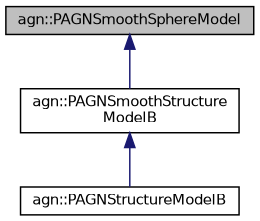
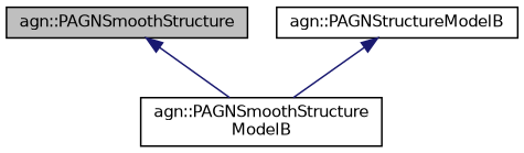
  digraph {
    node [color=black fillcolor=white fontname=Helvetica fontsize=10 shape=record style=filled]
    edge [color=midnightblue dir=back fontname=Helvetica fontsize=10 labelfontname=Helvetica labelfontsize=10 style=solid]
-   n1 [fillcolor=grey75 fontcolor=black height=0.2 label="agn::PAGNSmoothSphereModel" width=0.4]
+   n1 [fillcolor=grey75 fontcolor=black height=0.2 label="agn::PAGNSmoothStructure" width=0.4]
    n2 [height=0.2 label="agn::PAGNSmoothStructure\lModelB" width=0.4]
    n3 [height=0.2 label="agn::PAGNStructureModelB" width=0.4]
    n1 -> n2
-   n2 -> n3
+   n3 -> n2
  }
